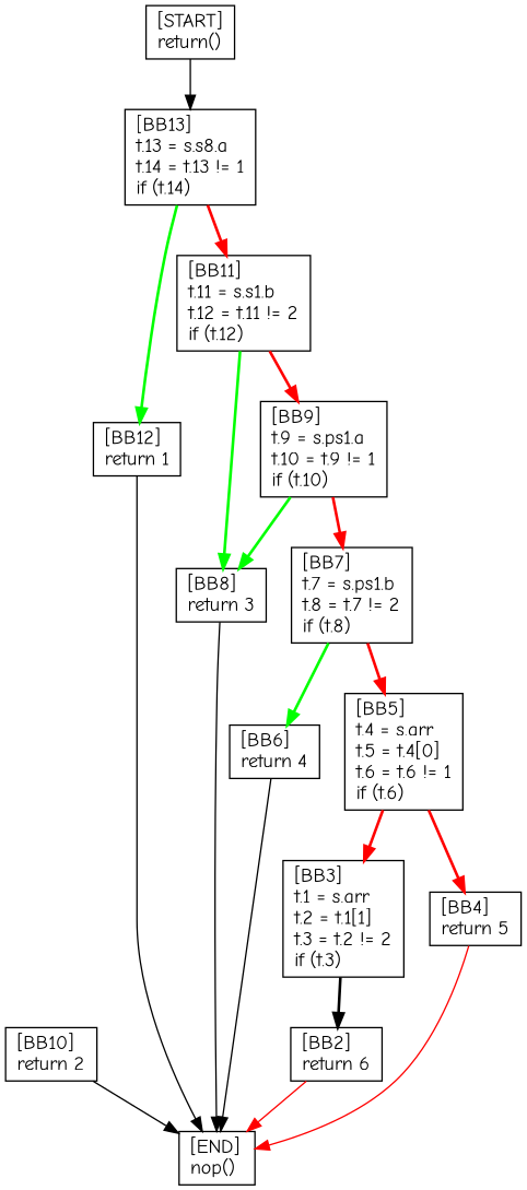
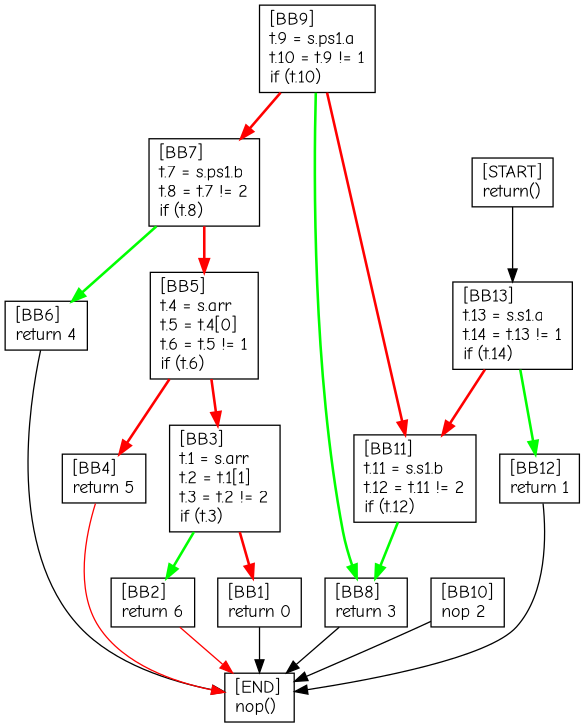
  digraph {
    fontname="Comic Neue"
    node [fontname="Comic Neue" shape=box]
    edge [color=red fontname="Comic Neue" penwidth=2]
-   n1 [label="[BB13]\lt.13 = s.s8.a\lt.14 = t.13 != 1\lif (t.14)\l"]
+   n1 [label="[BB13]\lt.13 = s.s1.a\lt.14 = t.13 != 1\lif (t.14)\l"]
    n2 [label="[BB12]\lreturn 1\l"]
    n3 [label="[BB11]\lt.11 = s.s1.b\lt.12 = t.11 != 2\lif (t.12)\l"]
    n4 [label="[END]\lnop()\l"]
    n5 [label="[BB9]\lt.9 = s.ps1.a\lt.10 = t.9 != 1\lif (t.10)\l"]
    n6 [label="[BB8]\lreturn 3\l"]
-   n7 [label="[BB10]\lreturn 2\l"]
+   n7 [label="[BB10]\lnop 2\l"]
    n8 [label="[BB7]\lt.7 = s.ps1.b\lt.8 = t.7 != 2\lif (t.8)\l"]
    n9 [label="[BB6]\lreturn 4\l"]
-   n10 [label="[BB5]\lt.4 = s.arr\lt.5 = t.4[0]\lt.6 = t.6 != 1\lif (t.6)\l"]
+   n10 [label="[BB5]\lt.4 = s.arr\lt.5 = t.4[0]\lt.6 = t.5 != 1\lif (t.6)\l"]
    n11 [label="[BB3]\lt.1 = s.arr\lt.2 = t.1[1]\lt.3 = t.2 != 2\lif (t.3)\l"]
    n12 [label="[BB4]\lreturn 5\l"]
+   n13 [label="[BB1]\lreturn 0\l"]
    n14 [label="[START]\lreturn()\l"]
    n15 [label="[BB2]\lreturn 6\l"]
    n1 -> n2 [color=green]
    n1 -> n3
    n2 -> n4 [color="" penwidth=""]
-   n3 -> n5
+   n5 -> n3
    n3 -> n6 [color=green]
    n5 -> n6 [color=green]
    n5 -> n8
    n6 -> n4 [color="" penwidth=""]
    n7 -> n4 [color="" penwidth=""]
    n8 -> n9 [color=green]
    n8 -> n10
    n9 -> n4 [color="" penwidth=""]
    n10 -> n11
    n10 -> n12
-   n11 -> n15 [color=black]
+   n11 -> n13
+   n11 -> n15 [color=green]
    n12 -> n4 [penwidth=""]
+   n13 -> n4 [color="" penwidth=""]
    n14 -> n1 [color="" penwidth=""]
    n15 -> n4 [penwidth=""]
  }
